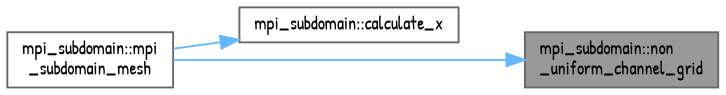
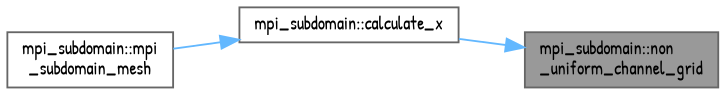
  digraph {
    fontname="Patrick Hand"
    rankdir=RL
    node [color=grey40 fillcolor=white fontname="Patrick Hand" fontsize=10 shape=box style=filled]
    edge [color=steelblue1 dir=back fontname="Patrick Hand" fontsize=10 labelfontname=Helvetica labelfontsize=10 style=solid]
    n1 [color=gray40 fillcolor=grey60 fontcolor=black height=0.2 label="mpi_subdomain::non\l_uniform_channel_grid" width=0.4]
    n2 [height=0.2 label="mpi_subdomain::calculate_x" width=0.4]
    n3 [height=0.2 label="mpi_subdomain::mpi\l_subdomain_mesh" width=0.4]
-   n1 -> n3
+   n1 -> n2
    n2 -> n3
  }
